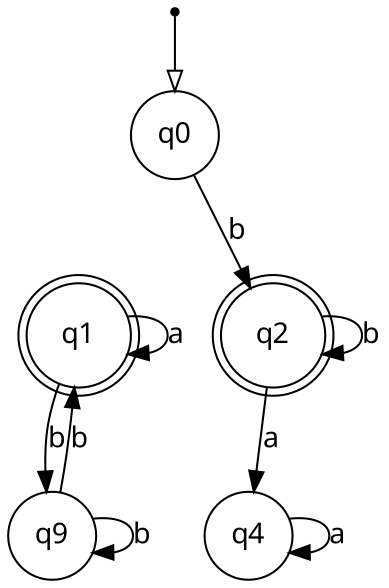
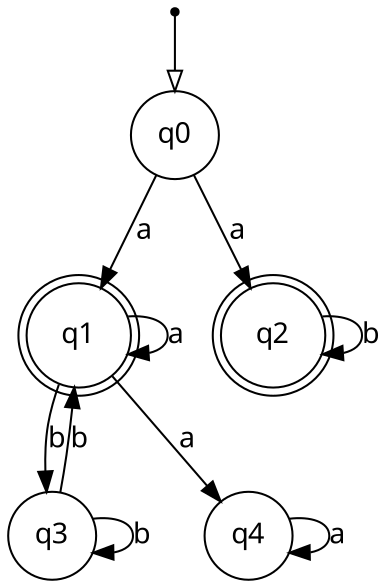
  digraph {
    fontname="Noto Sans"
    node [fontname="Noto Sans" shape=circle]
    edge [fontname="Noto Sans"]
    __start [shape=point]
    q0
    q1 [shape=doublecircle]
    q2 [shape=doublecircle]
-   q3 [label=q9]
+   q3
    q4
    __start -> q0 [arrowhead=empty]
-   q0 -> q2 [label=b]
+   q0 -> q1 [label=a]
+   q0 -> q2 [label=a]
    q1 -> q1 [label=a]
    q1 -> q3 [label=b]
    q2 -> q2 [label=b]
-   q2 -> q4 [label=a]
+   q1 -> q4 [label=a]
    q3 -> q1 [label=b]
    q3 -> q3 [label=b]
    q4 -> q4 [label=a]
  }
